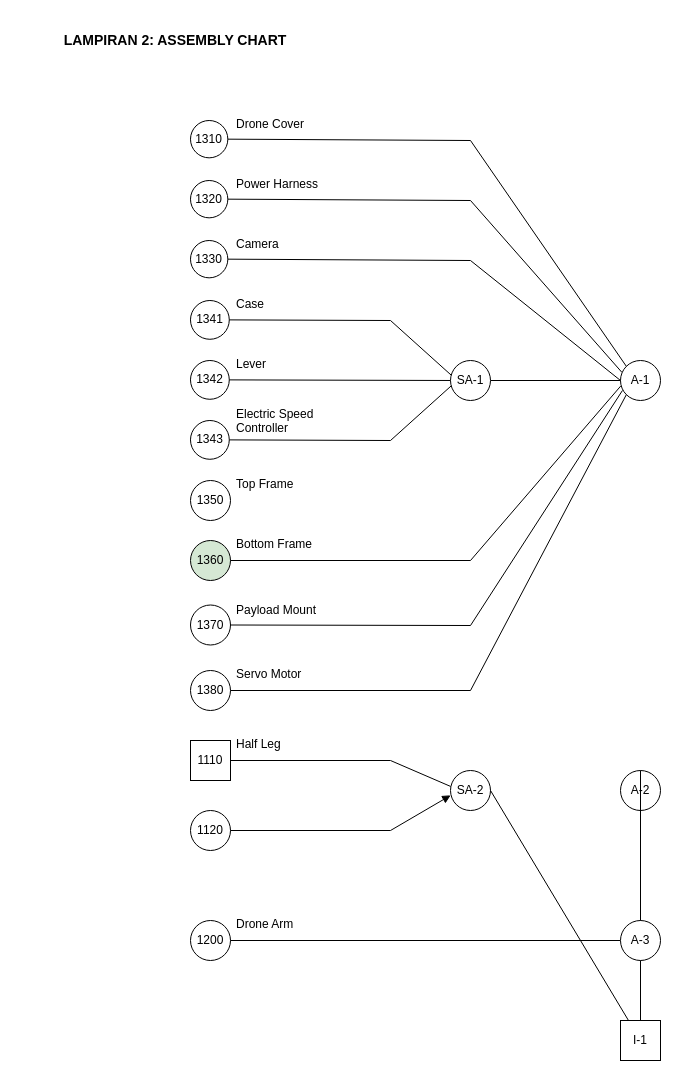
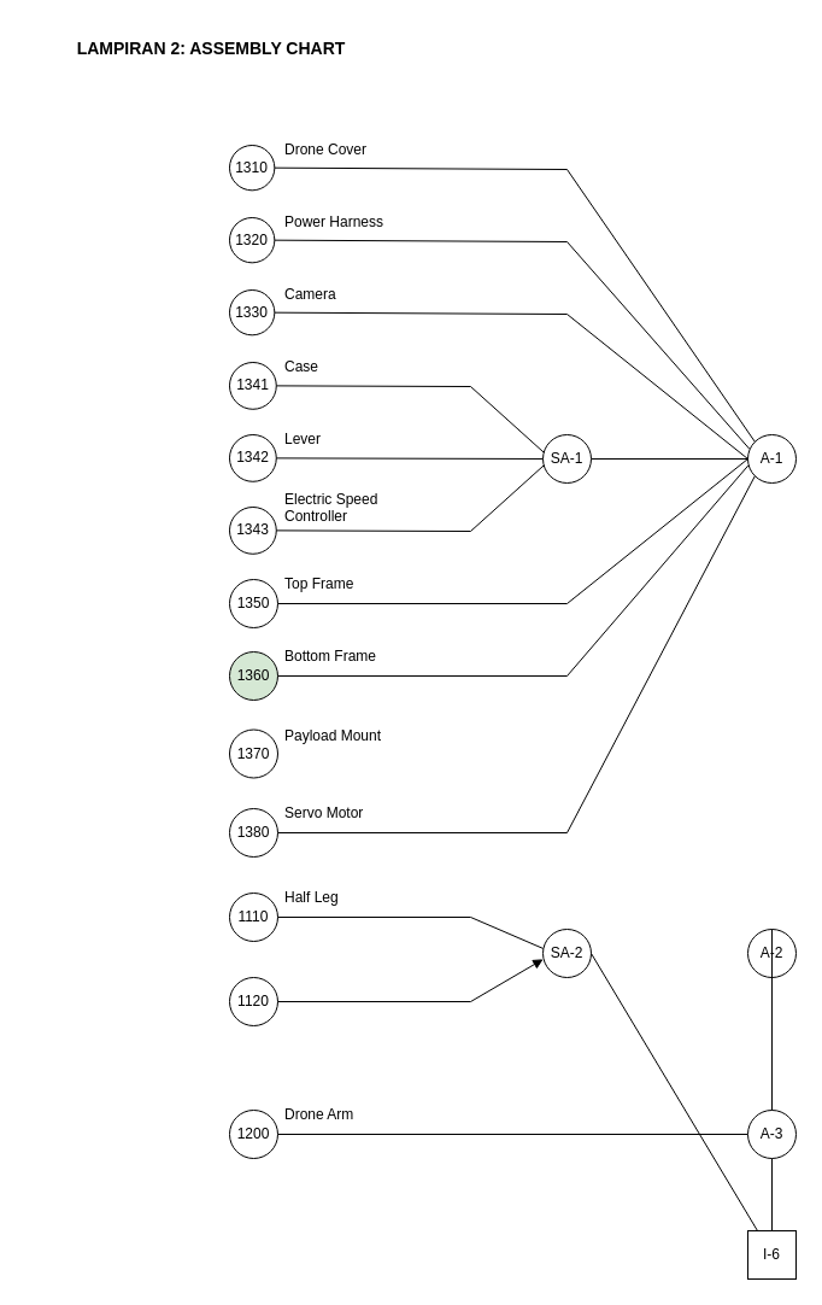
  <mxCell id="0" />
  <mxCell id="1" parent="0" />
  <mxCell id="2" value="&lt;div&gt;&lt;font style=&quot;font-size: 14px&quot;&gt;&lt;b&gt;LAMPIRAN 2: ASSEMBLY CHART&lt;br&gt;&lt;/b&gt;&lt;/font&gt;&lt;/div&gt;" style="text;html=1;strokeColor=none;fillColor=none;align=center;verticalAlign=middle;whiteSpace=wrap;rounded=0;" vertex="1" parent="1"><mxGeometry x="20" y="20" width="310" height="40" as="geometry" /></mxCell>
  <mxCell id="3" value="SA-2" style="ellipse;whiteSpace=wrap;html=1;aspect=fixed;" vertex="1" parent="1"><mxGeometry x="450" y="770" width="40" height="40" as="geometry" /></mxCell>
- <mxCell id="4" value="1110" style="whiteSpace=wrap;html=1;aspect=fixed;rounded=0;" vertex="1" parent="1"><mxGeometry x="190" y="740" width="40" height="40" as="geometry" /></mxCell>
+ <mxCell id="4" value="1110" style="ellipse;whiteSpace=wrap;html=1;aspect=fixed;" vertex="1" parent="1"><mxGeometry x="190" y="740" width="40" height="40" as="geometry" /></mxCell>
  <mxCell id="5" value="1120" style="ellipse;whiteSpace=wrap;html=1;aspect=fixed;" vertex="1" parent="1"><mxGeometry x="190" y="810" width="40" height="40" as="geometry" /></mxCell>
  <mxCell id="6" value="A-2" style="ellipse;whiteSpace=wrap;html=1;aspect=fixed;" vertex="1" parent="1"><mxGeometry x="620" y="770" width="40" height="40" as="geometry" /></mxCell>
  <mxCell id="7" value="" style="group" vertex="1" connectable="0" parent="1"><mxGeometry x="190" y="290" width="320" height="170" as="geometry" /></mxCell>
  <mxCell id="8" value="" style="group" vertex="1" connectable="0" parent="7"><mxGeometry width="266.667" height="170" as="geometry" /></mxCell>
  <mxCell id="9" value="1341" style="ellipse;whiteSpace=wrap;html=1;aspect=fixed;" vertex="1" parent="8"><mxGeometry y="10" width="38.788" height="38.788" as="geometry" /></mxCell>
  <mxCell id="10" value="1343" style="ellipse;whiteSpace=wrap;html=1;aspect=fixed;" vertex="1" parent="8"><mxGeometry y="130" width="38.788" height="38.788" as="geometry" /></mxCell>
  <mxCell id="11" value="1342" style="ellipse;whiteSpace=wrap;html=1;aspect=fixed;" vertex="1" parent="8"><mxGeometry y="70" width="38.788" height="38.788" as="geometry" /></mxCell>
  <mxCell id="12" value="Case" style="text;strokeColor=none;fillColor=none;align=left;verticalAlign=top;spacingLeft=4;spacingRight=4;overflow=hidden;rotatable=0;points=[[0,0.5],[1,0.5]];portConstraint=eastwest;" vertex="1" parent="8"><mxGeometry x="40.003" width="80" height="26" as="geometry" /></mxCell>
  <mxCell id="13" value="" style="endArrow=none;html=1;exitX=1;exitY=0.5;exitDx=0;exitDy=0;rounded=0;" edge="1" parent="8" source="9"><mxGeometry width="50" height="50" relative="1" as="geometry"><mxPoint x="213.333" y="80" as="sourcePoint" /><mxPoint x="266.667" y="90" as="targetPoint" /><Array as="points"><mxPoint x="200" y="30" /></Array></mxGeometry></mxCell>
  <mxCell id="14" value="" style="endArrow=none;html=1;exitX=1;exitY=0.5;exitDx=0;exitDy=0;" edge="1" parent="8" source="11"><mxGeometry width="50" height="50" relative="1" as="geometry"><mxPoint x="160" y="90" as="sourcePoint" /><mxPoint x="266.667" y="90" as="targetPoint" /></mxGeometry></mxCell>
  <mxCell id="15" value="" style="endArrow=none;html=1;exitX=1;exitY=0.5;exitDx=0;exitDy=0;rounded=0;" edge="1" parent="8" source="10"><mxGeometry width="50" height="50" relative="1" as="geometry"><mxPoint x="53.333" y="150" as="sourcePoint" /><mxPoint x="266.667" y="90" as="targetPoint" /><Array as="points"><mxPoint x="200" y="150" /></Array></mxGeometry></mxCell>
  <mxCell id="16" value="Lever" style="text;strokeColor=none;fillColor=none;align=left;verticalAlign=top;spacingLeft=4;spacingRight=4;overflow=hidden;rotatable=0;points=[[0,0.5],[1,0.5]];portConstraint=eastwest;" vertex="1" parent="8"><mxGeometry x="40.003" y="60" width="80" height="26" as="geometry" /></mxCell>
  <mxCell id="17" value="Electric Speed&#10;Controller&#10;" style="text;strokeColor=none;fillColor=none;align=left;verticalAlign=top;spacingLeft=4;spacingRight=4;overflow=hidden;rotatable=0;points=[[0,0.5],[1,0.5]];portConstraint=eastwest;" vertex="1" parent="8"><mxGeometry x="40.003" y="110" width="120" height="40" as="geometry" /></mxCell>
  <mxCell id="18" value="" style="endArrow=none;html=1;entryX=1;entryY=0.5;entryDx=0;entryDy=0;" edge="1" parent="1" target="21"><mxGeometry x="200" y="130" width="50" height="50" as="geometry"><mxPoint x="620" y="380" as="sourcePoint" /><mxPoint x="430" y="370" as="targetPoint" /></mxGeometry></mxCell>
  <mxCell id="19" value="A-1" style="ellipse;whiteSpace=wrap;html=1;aspect=fixed;" vertex="1" parent="1"><mxGeometry x="620" y="360" width="40" height="40" as="geometry" /></mxCell>
  <mxCell id="20" value="" style="endArrow=none;html=1;exitX=0.5;exitY=0;exitDx=0;exitDy=0;" edge="1" parent="1" source="6" target="55"><mxGeometry x="200" y="130" width="50" height="50" as="geometry"><mxPoint x="640" y="760" as="sourcePoint" /><mxPoint x="130" y="520" as="targetPoint" /></mxGeometry></mxCell>
  <mxCell id="21" value="SA-1" style="ellipse;whiteSpace=wrap;html=1;aspect=fixed;" vertex="1" parent="1"><mxGeometry x="450" y="360" width="40" height="40" as="geometry" /></mxCell>
  <mxCell id="22" value="Half Leg" style="text;strokeColor=none;fillColor=none;align=left;verticalAlign=top;spacingLeft=4;spacingRight=4;overflow=hidden;rotatable=0;points=[[0,0.5],[1,0.5]];portConstraint=eastwest;" vertex="1" parent="1"><mxGeometry x="230.003" y="730" width="80" height="26" as="geometry" /></mxCell>
  <mxCell id="23" value="" style="group" vertex="1" connectable="0" parent="1"><mxGeometry x="190" y="470" width="280" height="240" as="geometry" /></mxCell>
  <mxCell id="24" value="" style="group" vertex="1" connectable="0" parent="23"><mxGeometry width="130" height="240" as="geometry" /></mxCell>
  <mxCell id="25" value="Top Frame" style="text;strokeColor=none;fillColor=none;align=left;verticalAlign=top;spacingLeft=4;spacingRight=4;overflow=hidden;rotatable=0;points=[[0,0.5],[1,0.5]];portConstraint=eastwest;" vertex="1" parent="24"><mxGeometry x="40.003" width="80" height="26" as="geometry" /></mxCell>
  <mxCell id="26" value="Bottom Frame" style="text;strokeColor=none;fillColor=none;align=left;verticalAlign=top;spacingLeft=4;spacingRight=4;overflow=hidden;rotatable=0;points=[[0,0.5],[1,0.5]];portConstraint=eastwest;" vertex="1" parent="24"><mxGeometry x="40" y="60" width="90" height="26" as="geometry" /></mxCell>
  <mxCell id="27" value="Servo Motor" style="text;strokeColor=none;fillColor=none;align=left;verticalAlign=top;spacingLeft=4;spacingRight=4;overflow=hidden;rotatable=0;points=[[0,0.5],[1,0.5]];portConstraint=eastwest;" vertex="1" parent="24"><mxGeometry x="40.003" y="190" width="80" height="26" as="geometry" /></mxCell>
  <mxCell id="28" value="Payload Mount" style="text;strokeColor=none;fillColor=none;align=left;verticalAlign=top;spacingLeft=4;spacingRight=4;overflow=hidden;rotatable=0;points=[[0,0.5],[1,0.5]];portConstraint=eastwest;" vertex="1" parent="24"><mxGeometry x="40" y="126" width="90" height="26" as="geometry" /></mxCell>
  <mxCell id="29" value="" style="group" vertex="1" connectable="0" parent="24"><mxGeometry y="10" width="40" height="230" as="geometry" /></mxCell>
  <mxCell id="30" value="1360" style="ellipse;whiteSpace=wrap;html=1;aspect=fixed;fillColor=#d5e8d4;" vertex="1" parent="29"><mxGeometry y="60" width="40" height="40" as="geometry" /></mxCell>
  <mxCell id="31" value="1350" style="ellipse;whiteSpace=wrap;html=1;aspect=fixed;" vertex="1" parent="29"><mxGeometry width="40" height="40" as="geometry" /></mxCell>
  <mxCell id="32" value="1380" style="ellipse;whiteSpace=wrap;html=1;aspect=fixed;" vertex="1" parent="29"><mxGeometry y="190" width="40" height="40" as="geometry" /></mxCell>
  <mxCell id="33" value="1370" style="ellipse;whiteSpace=wrap;html=1;aspect=fixed;" vertex="1" parent="29"><mxGeometry y="124.5" width="40" height="40" as="geometry" /></mxCell>
  <mxCell id="34" value="" style="group" vertex="1" connectable="0" parent="23"><mxGeometry x="280" y="30" height="190" as="geometry" /></mxCell>
  <mxCell id="35" value="" style="endArrow=none;html=1;exitX=1;exitY=0.5;exitDx=0;exitDy=0;exitPerimeter=0;entryX=0.006;entryY=0.638;entryDx=0;entryDy=0;rounded=0;entryPerimeter=0;" edge="1" parent="1" source="30" target="19"><mxGeometry x="200" y="130" width="50" height="50" as="geometry"><mxPoint x="80" y="470" as="sourcePoint" /><mxPoint x="130" y="420" as="targetPoint" /><Array as="points"><mxPoint x="470" y="560" /></Array></mxGeometry></mxCell>
+ <mxCell id="36" value="" style="endArrow=none;html=1;exitX=1;exitY=0.5;exitDx=0;exitDy=0;entryX=0;entryY=0.5;entryDx=0;entryDy=0;rounded=0;" edge="1" parent="1" source="31" target="19"><mxGeometry x="200" y="130" width="50" height="50" as="geometry"><mxPoint x="80" y="520" as="sourcePoint" /><mxPoint x="130" y="470" as="targetPoint" /><Array as="points"><mxPoint x="470" y="500" /></Array></mxGeometry></mxCell>
  <mxCell id="37" value="" style="endArrow=none;html=1;exitX=1;exitY=0.5;exitDx=0;exitDy=0;entryX=0;entryY=1;entryDx=0;entryDy=0;rounded=0;" edge="1" parent="1" source="32" target="19"><mxGeometry x="200" y="130" width="50" height="50" as="geometry"><mxPoint x="340" y="640" as="sourcePoint" /><mxPoint x="570" y="620" as="targetPoint" /><Array as="points"><mxPoint x="470" y="690" /></Array></mxGeometry></mxCell>
- <mxCell id="38" value="" style="endArrow=none;html=1;exitX=1;exitY=0.5;exitDx=0;exitDy=0;entryX=0.049;entryY=0.749;entryDx=0;entryDy=0;rounded=0;entryPerimeter=0;" edge="1" parent="1" source="33" target="19"><mxGeometry x="200" y="130" width="50" height="50" as="geometry"><mxPoint x="340" y="540" as="sourcePoint" /><mxPoint x="390" y="490" as="targetPoint" /><Array as="points"><mxPoint x="470" y="625" /></Array></mxGeometry></mxCell>
  <mxCell id="39" value="" style="group" vertex="1" connectable="0" parent="1"><mxGeometry x="190" y="110" width="280" height="170" as="geometry" /></mxCell>
  <mxCell id="40" value="" style="group" vertex="1" connectable="0" parent="39"><mxGeometry width="150" height="170" as="geometry" /></mxCell>
  <mxCell id="41" value="1330" style="ellipse;whiteSpace=wrap;html=1;aspect=fixed;" vertex="1" parent="40"><mxGeometry y="130" width="37.333" height="37.333" as="geometry" /></mxCell>
  <mxCell id="42" value="1310" style="ellipse;whiteSpace=wrap;html=1;aspect=fixed;" vertex="1" parent="40"><mxGeometry y="10" width="37.333" height="37.333" as="geometry" /></mxCell>
  <mxCell id="43" value="1320" style="ellipse;whiteSpace=wrap;html=1;aspect=fixed;" vertex="1" parent="40"><mxGeometry y="70" width="37.333" height="37.333" as="geometry" /></mxCell>
  <mxCell id="44" value="" style="group" vertex="1" connectable="0" parent="40"><mxGeometry x="40.0" width="110.0" height="146" as="geometry" /></mxCell>
  <mxCell id="45" value="Camera" style="text;strokeColor=none;fillColor=none;align=left;verticalAlign=top;spacingLeft=4;spacingRight=4;overflow=hidden;rotatable=0;points=[[0,0.5],[1,0.5]];portConstraint=eastwest;" vertex="1" parent="44"><mxGeometry x="0.003" y="120" width="80.0" height="26" as="geometry" /></mxCell>
  <mxCell id="46" value="Drone Cover" style="text;strokeColor=none;fillColor=none;align=left;verticalAlign=top;spacingLeft=4;spacingRight=4;overflow=hidden;rotatable=0;points=[[0,0.5],[1,0.5]];portConstraint=eastwest;" vertex="1" parent="44"><mxGeometry x="0.003" width="80.0" height="26" as="geometry" /></mxCell>
  <mxCell id="47" value="Power Harness" style="text;strokeColor=none;fillColor=none;align=left;verticalAlign=top;spacingLeft=4;spacingRight=4;overflow=hidden;rotatable=0;points=[[0,0.5],[1,0.5]];portConstraint=eastwest;" vertex="1" parent="44"><mxGeometry y="60" width="110.0" height="26" as="geometry" /></mxCell>
  <mxCell id="48" value="" style="endArrow=none;html=1;exitX=1;exitY=0.5;exitDx=0;exitDy=0;rounded=0;" edge="1" parent="39" source="41"><mxGeometry x="360" y="100" width="50" height="50" as="geometry"><mxPoint x="190" y="310" as="sourcePoint" /><mxPoint x="430" y="270" as="targetPoint" /><Array as="points"><mxPoint x="280" y="150" /></Array></mxGeometry></mxCell>
  <mxCell id="49" value="" style="endArrow=none;html=1;exitX=1;exitY=0.5;exitDx=0;exitDy=0;rounded=0;entryX=0;entryY=0;entryDx=0;entryDy=0;" edge="1" parent="1" source="42" target="19"><mxGeometry x="560" y="230" width="50" height="50" as="geometry"><mxPoint x="370" y="310" as="sourcePoint" /><mxPoint x="620" y="380" as="targetPoint" /><Array as="points"><mxPoint x="470" y="140" /></Array></mxGeometry></mxCell>
  <mxCell id="50" value="" style="endArrow=none;html=1;exitX=1;exitY=0.5;exitDx=0;exitDy=0;rounded=0;entryX=0.033;entryY=0.294;entryDx=0;entryDy=0;entryPerimeter=0;" edge="1" parent="1" source="43" target="19"><mxGeometry x="560" y="230" width="50" height="50" as="geometry"><mxPoint x="340" y="370" as="sourcePoint" /><mxPoint x="620" y="380" as="targetPoint" /><Array as="points"><mxPoint x="470" y="200" /></Array></mxGeometry></mxCell>
  <mxCell id="51" value="1200" style="ellipse;whiteSpace=wrap;html=1;aspect=fixed;" vertex="1" parent="1"><mxGeometry x="190" y="920" width="40" height="40" as="geometry" /></mxCell>
  <mxCell id="52" value="" style="endArrow=none;html=1;strokeColor=#000000;exitX=1;exitY=0.5;exitDx=0;exitDy=0;" edge="1" parent="1" source="3" target="57"><mxGeometry x="200" y="130" width="50" height="50" as="geometry"><mxPoint x="300" y="790" as="sourcePoint" /><mxPoint x="350" y="740" as="targetPoint" /></mxGeometry></mxCell>
  <mxCell id="53" value="Drone Arm" style="text;strokeColor=none;fillColor=none;align=left;verticalAlign=top;spacingLeft=4;spacingRight=4;overflow=hidden;rotatable=0;points=[[0,0.5],[1,0.5]];portConstraint=eastwest;" vertex="1" parent="1"><mxGeometry x="230.003" y="910" width="80" height="26" as="geometry" /></mxCell>
  <mxCell id="54" value="" style="endArrow=none;html=1;strokeColor=#000000;exitX=1;exitY=0.5;exitDx=0;exitDy=0;entryX=0;entryY=0.5;entryDx=0;entryDy=0;" edge="1" parent="1" source="51" target="55"><mxGeometry x="200" y="130" width="50" height="50" as="geometry"><mxPoint x="300" y="990" as="sourcePoint" /><mxPoint x="640" y="940" as="targetPoint" /></mxGeometry></mxCell>
  <mxCell id="55" value="A-3" style="ellipse;whiteSpace=wrap;html=1;aspect=fixed;" vertex="1" parent="1"><mxGeometry x="620" y="920" width="40" height="40" as="geometry" /></mxCell>
  <mxCell id="56" value="" style="endArrow=none;html=1;strokeColor=#000000;entryX=0.5;entryY=1;entryDx=0;entryDy=0;" edge="1" parent="1" target="6"><mxGeometry x="200" y="130" width="50" height="50" as="geometry"><mxPoint x="640" y="920" as="sourcePoint" /><mxPoint x="350" y="940" as="targetPoint" /></mxGeometry></mxCell>
- <mxCell id="57" value="I-1" style="whiteSpace=wrap;html=1;aspect=fixed;" vertex="1" parent="1"><mxGeometry x="620" y="1020" width="40" height="40" as="geometry" /></mxCell>
+ <mxCell id="57" value="I-6" style="whiteSpace=wrap;html=1;aspect=fixed;" vertex="1" parent="1"><mxGeometry x="620" y="1020" width="40" height="40" as="geometry" /></mxCell>
  <mxCell id="58" value="" style="endArrow=none;html=1;strokeColor=#000000;entryX=0.5;entryY=0;entryDx=0;entryDy=0;exitX=0.5;exitY=1;exitDx=0;exitDy=0;" edge="1" parent="1" source="55" target="57"><mxGeometry x="200" y="130" width="50" height="50" as="geometry"><mxPoint x="300" y="950" as="sourcePoint" /><mxPoint x="350" y="900" as="targetPoint" /></mxGeometry></mxCell>
  <mxCell id="59" value="" style="group" vertex="1" connectable="0" parent="1"><mxGeometry x="390" y="760" height="70" as="geometry" /></mxCell>
  <mxCell id="60" value="" style="endArrow=none;html=1;exitX=1;exitY=0.5;exitDx=0;exitDy=0;entryX=0.004;entryY=0.399;entryDx=0;entryDy=0;rounded=0;entryPerimeter=0;" edge="1" parent="1" source="4" target="3"><mxGeometry width="50" height="50" relative="1" as="geometry"><mxPoint x="300" y="640" as="sourcePoint" /><mxPoint x="350" y="590" as="targetPoint" /><Array as="points"><mxPoint x="390" y="760" /></Array></mxGeometry></mxCell>
  <mxCell id="61" value="" style="endArrow=block;html=1;strokeColor=#000000;exitX=1;exitY=0.5;exitDx=0;exitDy=0;entryX=0.004;entryY=0.621;entryDx=0;entryDy=0;rounded=0;entryPerimeter=0;" edge="1" parent="1" source="5" target="3"><mxGeometry width="50" height="50" relative="1" as="geometry"><mxPoint x="300" y="670" as="sourcePoint" /><mxPoint x="350" y="620" as="targetPoint" /><Array as="points"><mxPoint x="390" y="830" /></Array></mxGeometry></mxCell>
